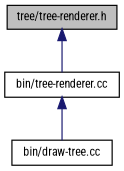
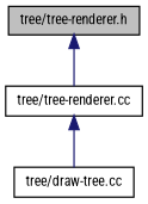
  digraph {
    fontname="Roboto Condensed"
    node [color=black fillcolor=white fontname="Roboto Condensed" fontsize=10 shape=record style=filled]
    edge [color=midnightblue dir=back fontname="Roboto Condensed" fontsize=10 labelfontname=Helvetica labelfontsize=10 style=solid]
    n1 [fillcolor=grey75 fontcolor=black height=0.2 label="tree/tree-renderer.h" width=0.4]
-   n2 [height=0.2 label="bin/tree-renderer.cc" width=0.4]
-   n3 [height=0.2 label="bin/draw-tree.cc" width=0.4]
+   n2 [height=0.2 label="tree/tree-renderer.cc" width=0.4]
+   n3 [height=0.2 label="tree/draw-tree.cc" width=0.4]
    n1 -> n2
    n2 -> n3
  }
